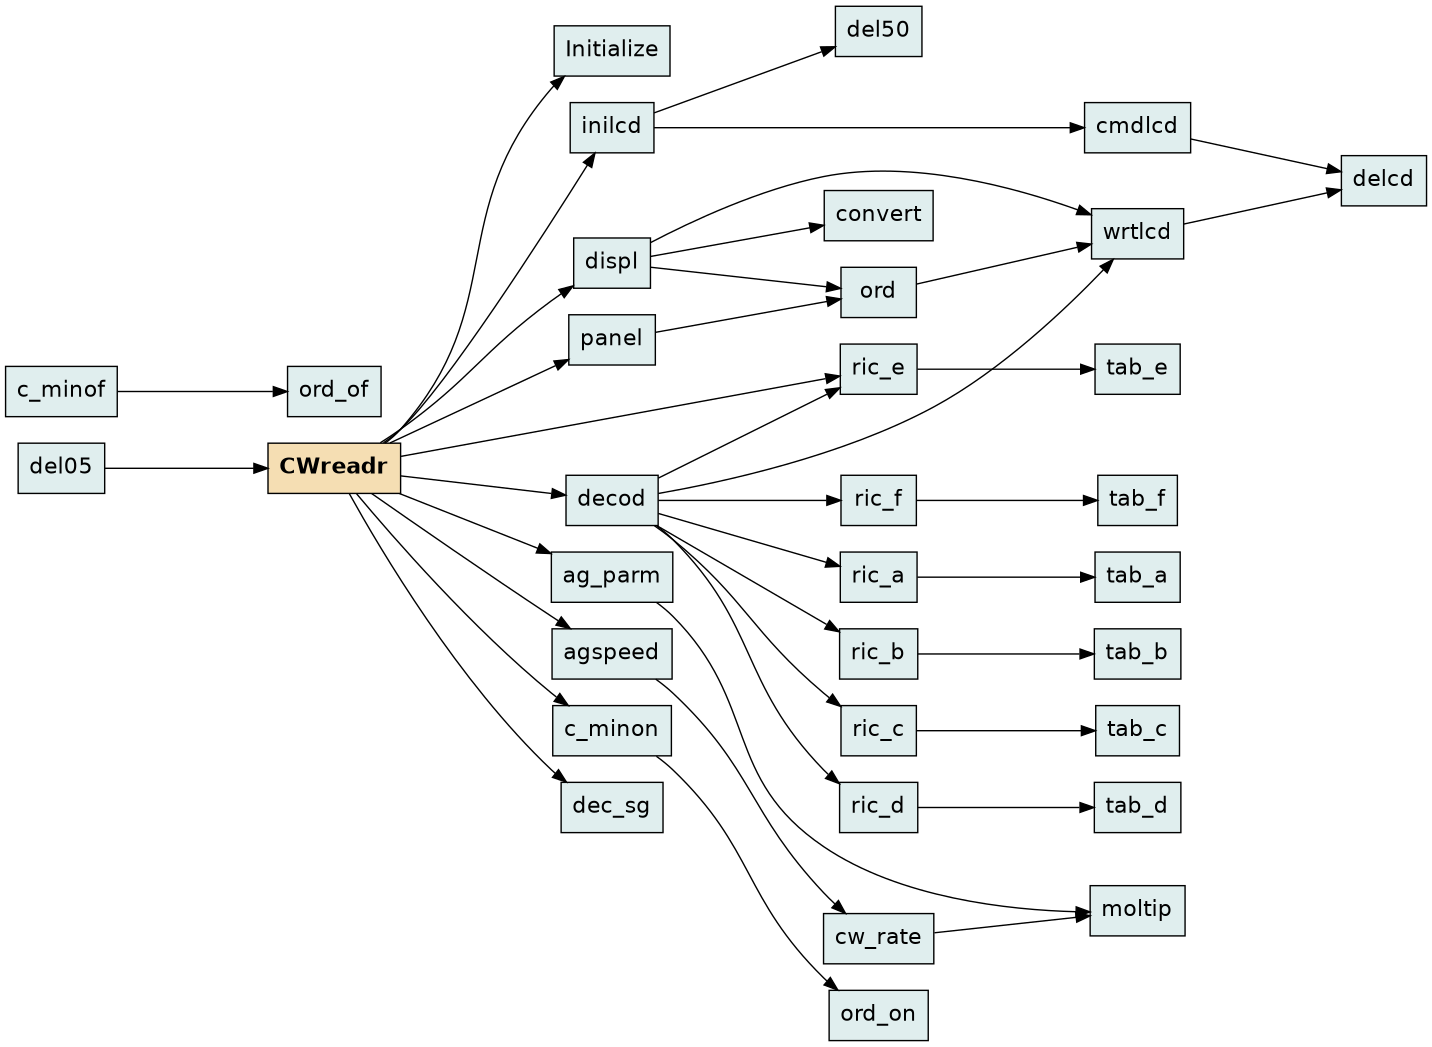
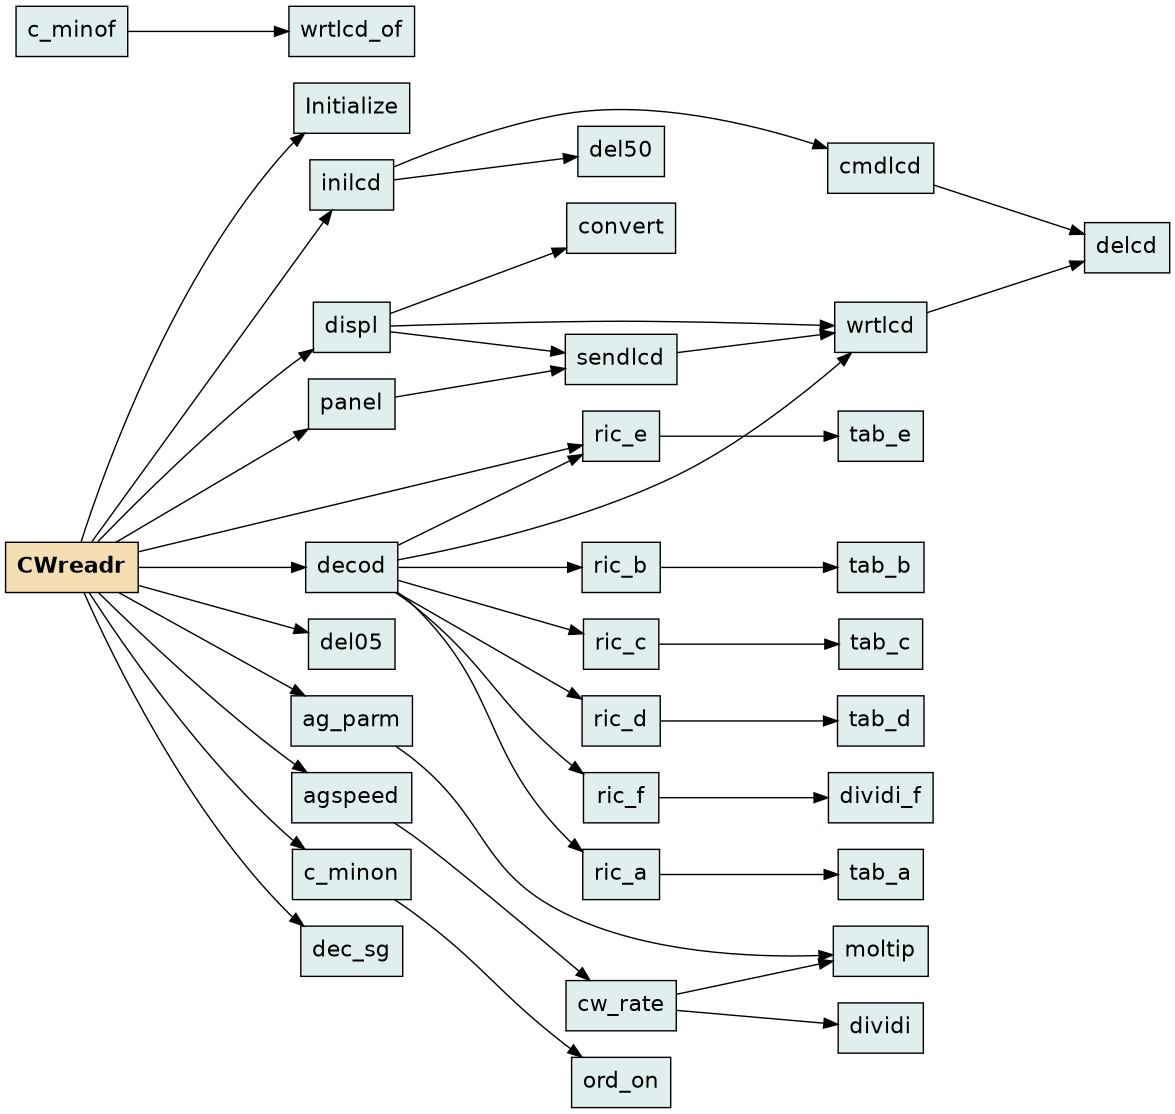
  digraph {
    rankdir=LR
    ranksep=1.5
    node [fillcolor=azure2 fontname=Helvetica fontsize=16 shape=record style=filled]
    edge [weight=10]
    CWreadr [fillcolor=wheat fontname="Helvetica-bold"]
    Initialize
    inilcd
    panel
    del05
    displ
    agspeed
    decod
    c_minon
    ag_parm
    dec_sg
    ric_e
    del50
    cmdlcd
-   sendlcd [label=ord]
+   sendlcd
    wrtlcd
    convert
    c_minof
-   ord_of
+   ord_of [label=wrtlcd_of]
    cw_rate
    ric_a
    ric_b
    ric_c
    ric_d
    ric_f
    ord_on
    moltip
    delcd
+   dividi
    tab_a
    tab_b
    tab_c
    tab_d
    tab_e
-   tab_f
+   tab_f [label=dividi_f]
    CWreadr -> Initialize
    CWreadr -> inilcd
    CWreadr -> panel
-   del05 -> CWreadr
+   CWreadr -> del05
    CWreadr -> displ
    CWreadr -> agspeed
    CWreadr -> decod
    CWreadr -> c_minon
    CWreadr -> ag_parm
    CWreadr -> dec_sg
    CWreadr -> ric_e
    inilcd -> del50
    inilcd -> cmdlcd
    panel -> sendlcd
    displ -> sendlcd
    displ -> wrtlcd
    displ -> convert
    agspeed -> cw_rate
    decod -> ric_e
    decod -> wrtlcd
    decod -> ric_a
    decod -> ric_b
    decod -> ric_c
    decod -> ric_d
    decod -> ric_f
    c_minon -> ord_on
    ag_parm -> moltip
    ric_e -> tab_e
    cmdlcd -> delcd
    sendlcd -> wrtlcd
    wrtlcd -> delcd
    c_minof -> ord_of
    cw_rate -> moltip
+   cw_rate -> dividi
    ric_a -> tab_a
    ric_b -> tab_b
    ric_c -> tab_c
    ric_d -> tab_d
    ric_f -> tab_f
  }
